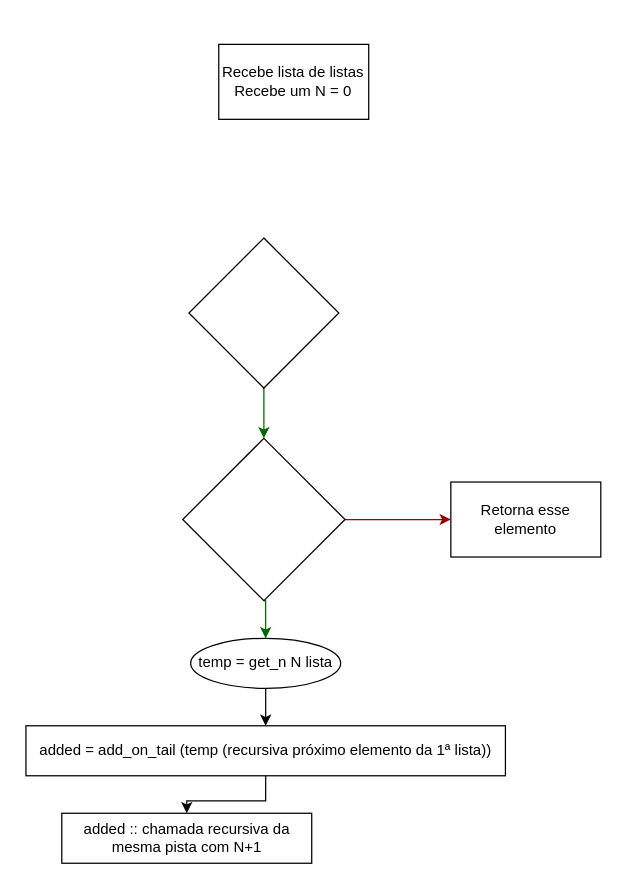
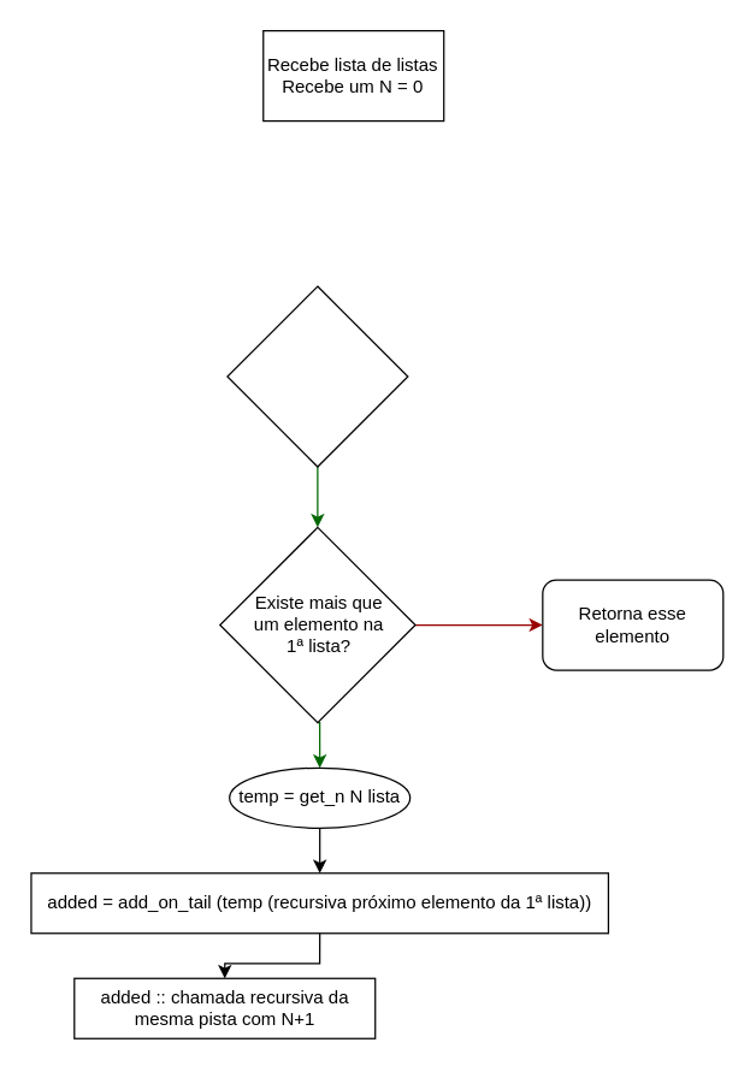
  <mxCell id="0" />
  <mxCell id="1" parent="0" />
  <mxCell id="2" style="edgeStyle=orthogonalEdgeStyle;rounded=0;orthogonalLoop=1;jettySize=auto;html=1;exitX=0.5;exitY=1;exitDx=0;exitDy=0;entryX=0.5;entryY=0;entryDx=0;entryDy=0;strokeColor=#006600;" edge="1" parent="1" source="3" target="6"><mxGeometry relative="1" as="geometry" /></mxCell>
  <mxCell id="3" value="" style="rhombus;whiteSpace=wrap;html=1;" vertex="1" parent="1"><mxGeometry x="150.4" y="190" width="120" height="120" as="geometry" /></mxCell>
  <mxCell id="4" style="edgeStyle=orthogonalEdgeStyle;rounded=0;orthogonalLoop=1;jettySize=auto;html=1;exitX=1;exitY=0.5;exitDx=0;exitDy=0;strokeColor=#990000;" edge="1" parent="1" source="6" target="8"><mxGeometry relative="1" as="geometry"><mxPoint x="325.52" y="415.23" as="targetPoint" /></mxGeometry></mxCell>
  <mxCell id="5" style="edgeStyle=orthogonalEdgeStyle;rounded=0;orthogonalLoop=1;jettySize=auto;html=1;exitX=0.5;exitY=1;exitDx=0;exitDy=0;entryX=0.5;entryY=0;entryDx=0;entryDy=0;strokeColor=#006600;" edge="1" parent="1" source="6" target="10"><mxGeometry relative="1" as="geometry" /></mxCell>
  <mxCell id="6" value="" style="rhombus;whiteSpace=wrap;html=1;" vertex="1" parent="1"><mxGeometry x="145.46" y="350.29" width="129.88" height="129.88" as="geometry" /></mxCell>
- <mxCell id="8" value="Retorna esse elemento" style="rounded=0;whiteSpace=wrap;html=1;" vertex="1" parent="1"><mxGeometry x="360" y="385.23" width="120" height="60" as="geometry" /></mxCell>
+ <mxCell id="7" value="Existe mais que um elemento na 1ª lista?" style="text;html=1;strokeColor=none;fillColor=none;align=center;verticalAlign=middle;whiteSpace=wrap;rounded=0;" vertex="1" parent="1"><mxGeometry x="165.28" y="400.23" width="93.12" height="30" as="geometry" /></mxCell>
+ <mxCell id="8" value="Retorna esse elemento" style="whiteSpace=wrap;html=1;rounded=1;" vertex="1" parent="1"><mxGeometry x="360" y="385.23" width="120" height="60" as="geometry" /></mxCell>
  <mxCell id="9" style="edgeStyle=orthogonalEdgeStyle;rounded=0;orthogonalLoop=1;jettySize=auto;html=1;exitX=0.5;exitY=1;exitDx=0;exitDy=0;entryX=0.5;entryY=0;entryDx=0;entryDy=0;strokeColor=#000000;" edge="1" parent="1" source="10" target="12"><mxGeometry relative="1" as="geometry" /></mxCell>
  <mxCell id="10" value="temp = get_n N lista" style="ellipse;whiteSpace=wrap;html=1;" vertex="1" parent="1"><mxGeometry x="151.84" y="510.29" width="120" height="40" as="geometry" /></mxCell>
  <mxCell id="11" style="edgeStyle=orthogonalEdgeStyle;rounded=0;orthogonalLoop=1;jettySize=auto;html=1;exitX=0.5;exitY=1;exitDx=0;exitDy=0;strokeColor=#000000;" edge="1" parent="1" source="12" target="13"><mxGeometry relative="1" as="geometry" /></mxCell>
  <mxCell id="12" value="added = add_on_tail (temp (recursiva próximo elemento da 1ª lista))" style="rounded=0;whiteSpace=wrap;html=1;" vertex="1" parent="1"><mxGeometry x="20" y="580.29" width="383.68" height="40" as="geometry" /></mxCell>
  <mxCell id="13" value="added :: chamada recursiva da mesma pista com N+1" style="rounded=0;whiteSpace=wrap;html=1;" vertex="1" parent="1"><mxGeometry x="48.68" y="650.29" width="200" height="40" as="geometry" /></mxCell>
- <mxCell id="14" value="Recebe lista de listas&lt;br&gt;Recebe um N = 0" style="rounded=0;whiteSpace=wrap;html=1;" vertex="1" parent="1"><mxGeometry x="174.29" y="35" width="120" height="60" as="geometry" /></mxCell>
+ <mxCell id="14" value="Recebe lista de listas&lt;br&gt;Recebe um N = 0" style="rounded=0;whiteSpace=wrap;html=1;" vertex="1" parent="1"><mxGeometry x="174.29" y="20" width="120" height="60" as="geometry" /></mxCell>
